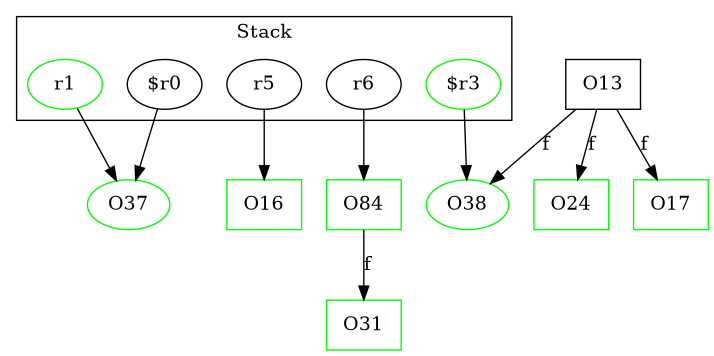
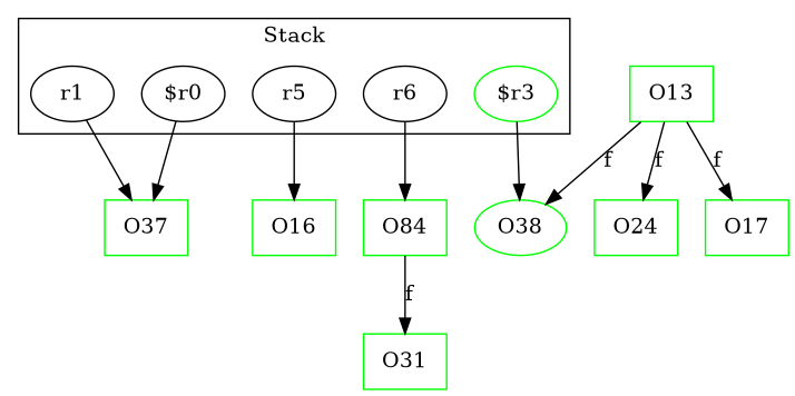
  digraph {
    rankDir=LR
    node [color=green shape=box]
-   r1 [shape=""]
+   r1 [color=black shape=""]
    "$r0" [color="" shape=""]
    r5 [color="" shape=""]
    r6 [color="" shape=""]
    "$r3" [shape=""]
-   O37 [shape=ellipse]
+   O37
    O16
    n8 [label=O84]
    O38 [shape=ellipse]
-   O13 [color=black]
+   O13
    O24
    O17
    O31
    subgraph cluster_1 {
      label=Stack
      r1
      "$r0"
      r5
      r6
      "$r3"
    }
    r1 -> O37
    "$r0" -> O37
    r5 -> O16
    r6 -> n8
    "$r3" -> O38
    n8 -> O31 [label=f weight=0.2]
    O13 -> O38 [label=f weight=0.2]
    O13 -> O24 [label=f weight=0.2]
    O13 -> O17 [label=f weight=0.2]
  }
